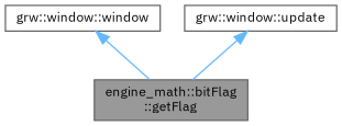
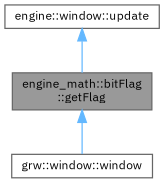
  digraph {
    fontname="IBM Plex Sans"
    rankdir=TB
    node [color=grey40 fillcolor=white fontname="IBM Plex Sans" fontsize=10 shape=box style=filled]
    edge [color=steelblue1 dir=back fontname="IBM Plex Sans" fontsize=10 labelfontname=Helvetica labelfontsize=10 style=solid]
    n1 [color=gray40 fillcolor=grey60 fontcolor=black height=0.2 label="engine_math::bitFlag\l::getFlag" width=0.4]
    n2 [height=0.2 label="grw::window::window" width=0.4]
-   n3 [height=0.2 label="grw::window::update" width=0.4]
-   n2 -> n1
+   n3 [height=0.2 label="engine::window::update" width=0.4]
+   n1 -> n2
    n3 -> n1
  }
